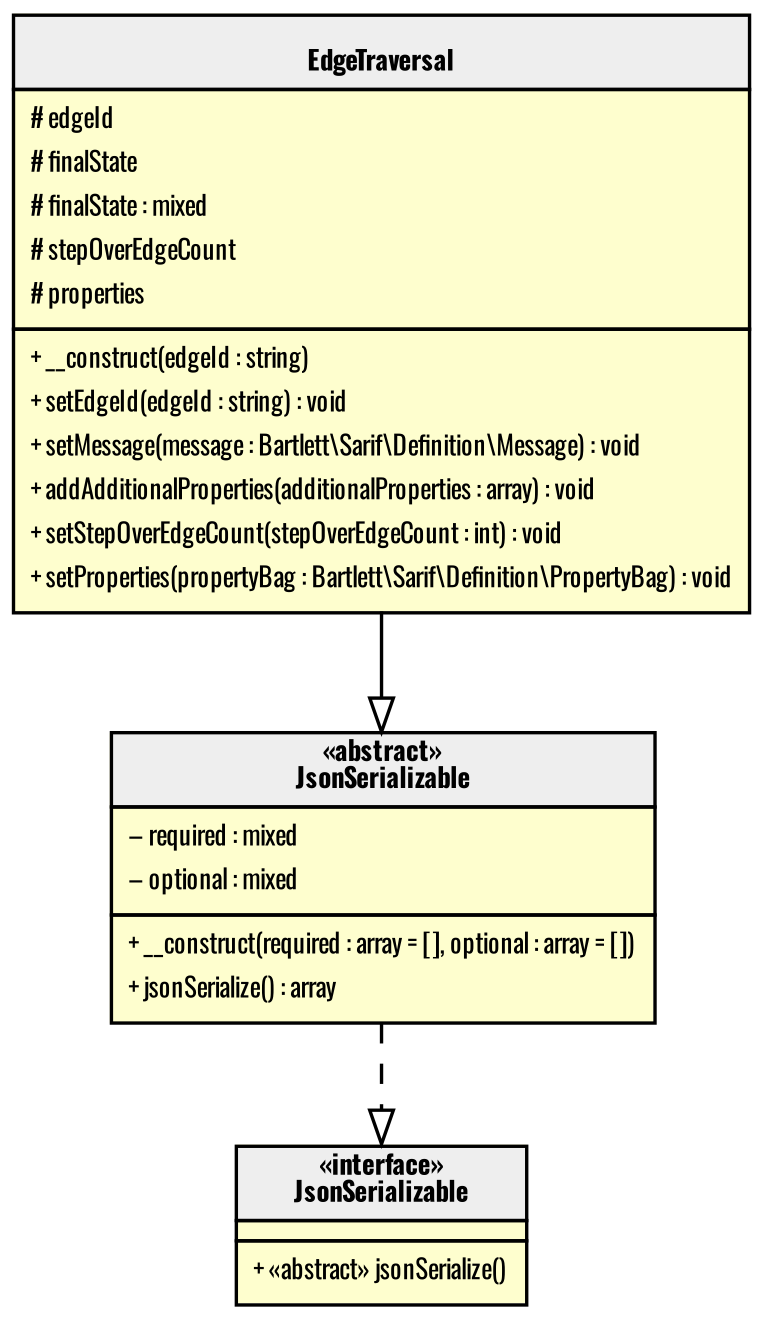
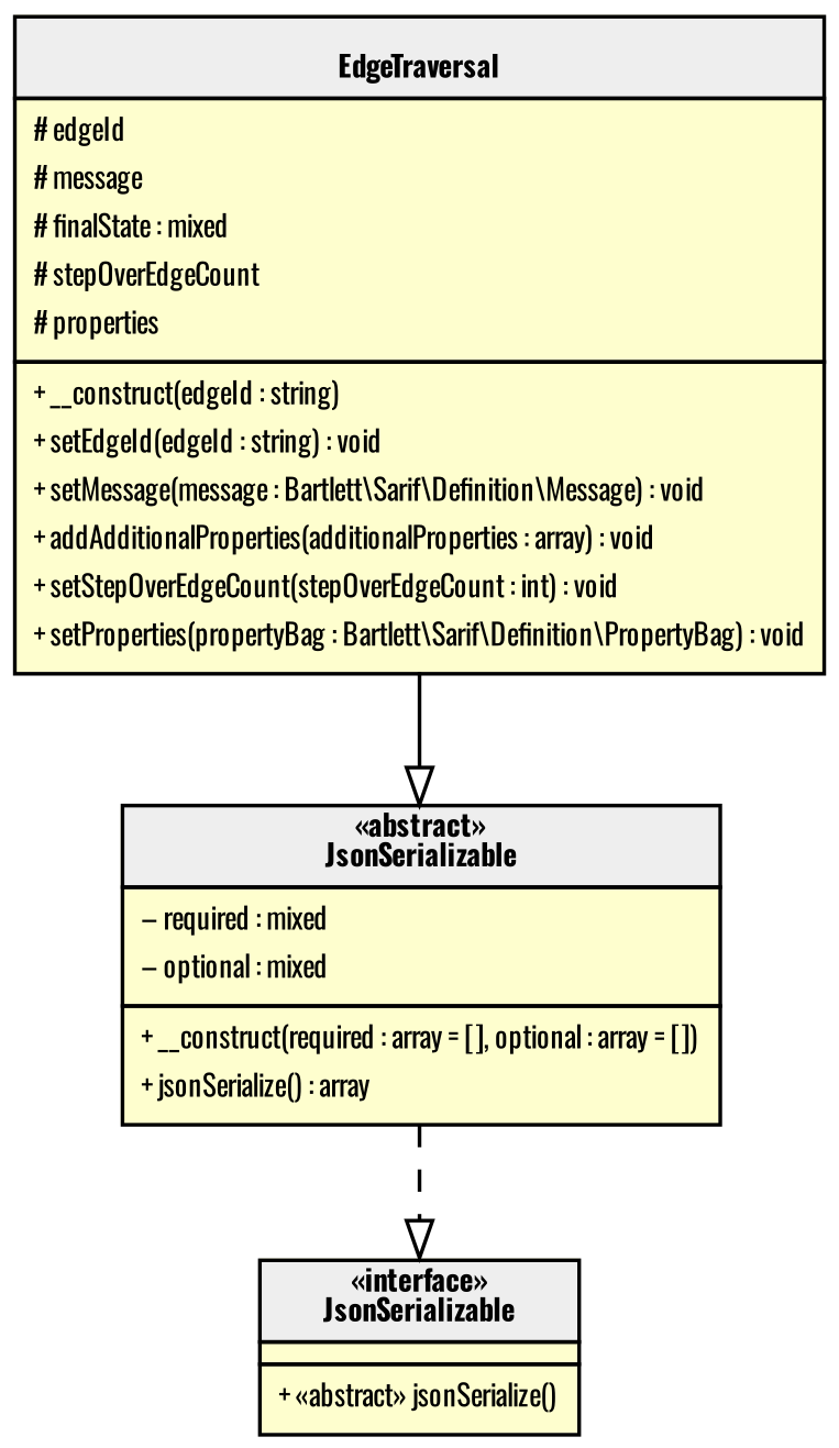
  digraph {
    rankdir=TB
    fontname=Oswald
    node [fillcolor="#FEFECE" fontname=Oswald fontsize=8 margin=0 shape=none style=filled]
    edge [arrowhead=empty fontname=Oswald fontsize=8]
    n1 [label=< <table cellspacing="0" border="0" cellborder="1">     <tr><td bgcolor="#eeeeee"><b>«abstract»<br/>JsonSerializable</b></td></tr>     <tr><td><table border="0" cellspacing="0" cellpadding="2">     <tr><td align="left">– required : mixed</td></tr>     <tr><td align="left">– optional : mixed</td></tr> </table></td></tr>     <tr><td><table border="0" cellspacing="0" cellpadding="2">     <tr><td align="left">+ __construct(required : array = [], optional : array = [])</td></tr>     <tr><td align="left">+ jsonSerialize() : array</td></tr> </table></td></tr> </table>>]
-   n2 [label=< <table cellspacing="0" border="0" cellborder="1">     <tr><td bgcolor="#eeeeee"><b><br/>EdgeTraversal</b></td></tr>     <tr><td><table border="0" cellspacing="0" cellpadding="2">     <tr><td align="left"># edgeId</td></tr>     <tr><td align="left"># finalState</td></tr>     <tr><td align="left"># finalState : mixed</td></tr>     <tr><td align="left"># stepOverEdgeCount</td></tr>     <tr><td align="left"># properties</td></tr> </table></td></tr>     <tr><td><table border="0" cellspacing="0" cellpadding="2">     <tr><td align="left">+ __construct(edgeId : string)</td></tr>     <tr><td align="left">+ setEdgeId(edgeId : string) : void</td></tr>     <tr><td align="left">+ setMessage(message : Bartlett\\Sarif\\Definition\\Message) : void</td></tr>     <tr><td align="left">+ addAdditionalProperties(additionalProperties : array) : void</td></tr>     <tr><td align="left">+ setStepOverEdgeCount(stepOverEdgeCount : int) : void</td></tr>     <tr><td align="left">+ setProperties(propertyBag : Bartlett\\Sarif\\Definition\\PropertyBag) : void</td></tr> </table></td></tr> </table>>]
+   n2 [label=< <table cellspacing="0" border="0" cellborder="1">     <tr><td bgcolor="#eeeeee"><b><br/>EdgeTraversal</b></td></tr>     <tr><td><table border="0" cellspacing="0" cellpadding="2">     <tr><td align="left"># edgeId</td></tr>     <tr><td align="left"># message</td></tr>     <tr><td align="left"># finalState : mixed</td></tr>     <tr><td align="left"># stepOverEdgeCount</td></tr>     <tr><td align="left"># properties</td></tr> </table></td></tr>     <tr><td><table border="0" cellspacing="0" cellpadding="2">     <tr><td align="left">+ __construct(edgeId : string)</td></tr>     <tr><td align="left">+ setEdgeId(edgeId : string) : void</td></tr>     <tr><td align="left">+ setMessage(message : Bartlett\\Sarif\\Definition\\Message) : void</td></tr>     <tr><td align="left">+ addAdditionalProperties(additionalProperties : array) : void</td></tr>     <tr><td align="left">+ setStepOverEdgeCount(stepOverEdgeCount : int) : void</td></tr>     <tr><td align="left">+ setProperties(propertyBag : Bartlett\\Sarif\\Definition\\PropertyBag) : void</td></tr> </table></td></tr> </table>>]
    n3 [label=< <table cellspacing="0" border="0" cellborder="1">     <tr><td bgcolor="#eeeeee"><b>«interface»<br/>JsonSerializable</b></td></tr>     <tr><td></td></tr>     <tr><td><table border="0" cellspacing="0" cellpadding="2">     <tr><td align="left">+ «abstract» jsonSerialize()</td></tr> </table></td></tr> </table>>]
    subgraph sub_1 {
      bgcolor=Bisque
      label="Bartlett\\Sarif\\Internal"
      n1
    }
    subgraph sub_2 {
      bgcolor=BurlyWood
      label="Bartlett\\Sarif\\Definition"
      n2
    }
    subgraph sub_3 {
      label=0
      n3
    }
    n1 -> n3 [style=dashed]
    n2 -> n1 [style=filled]
  }
